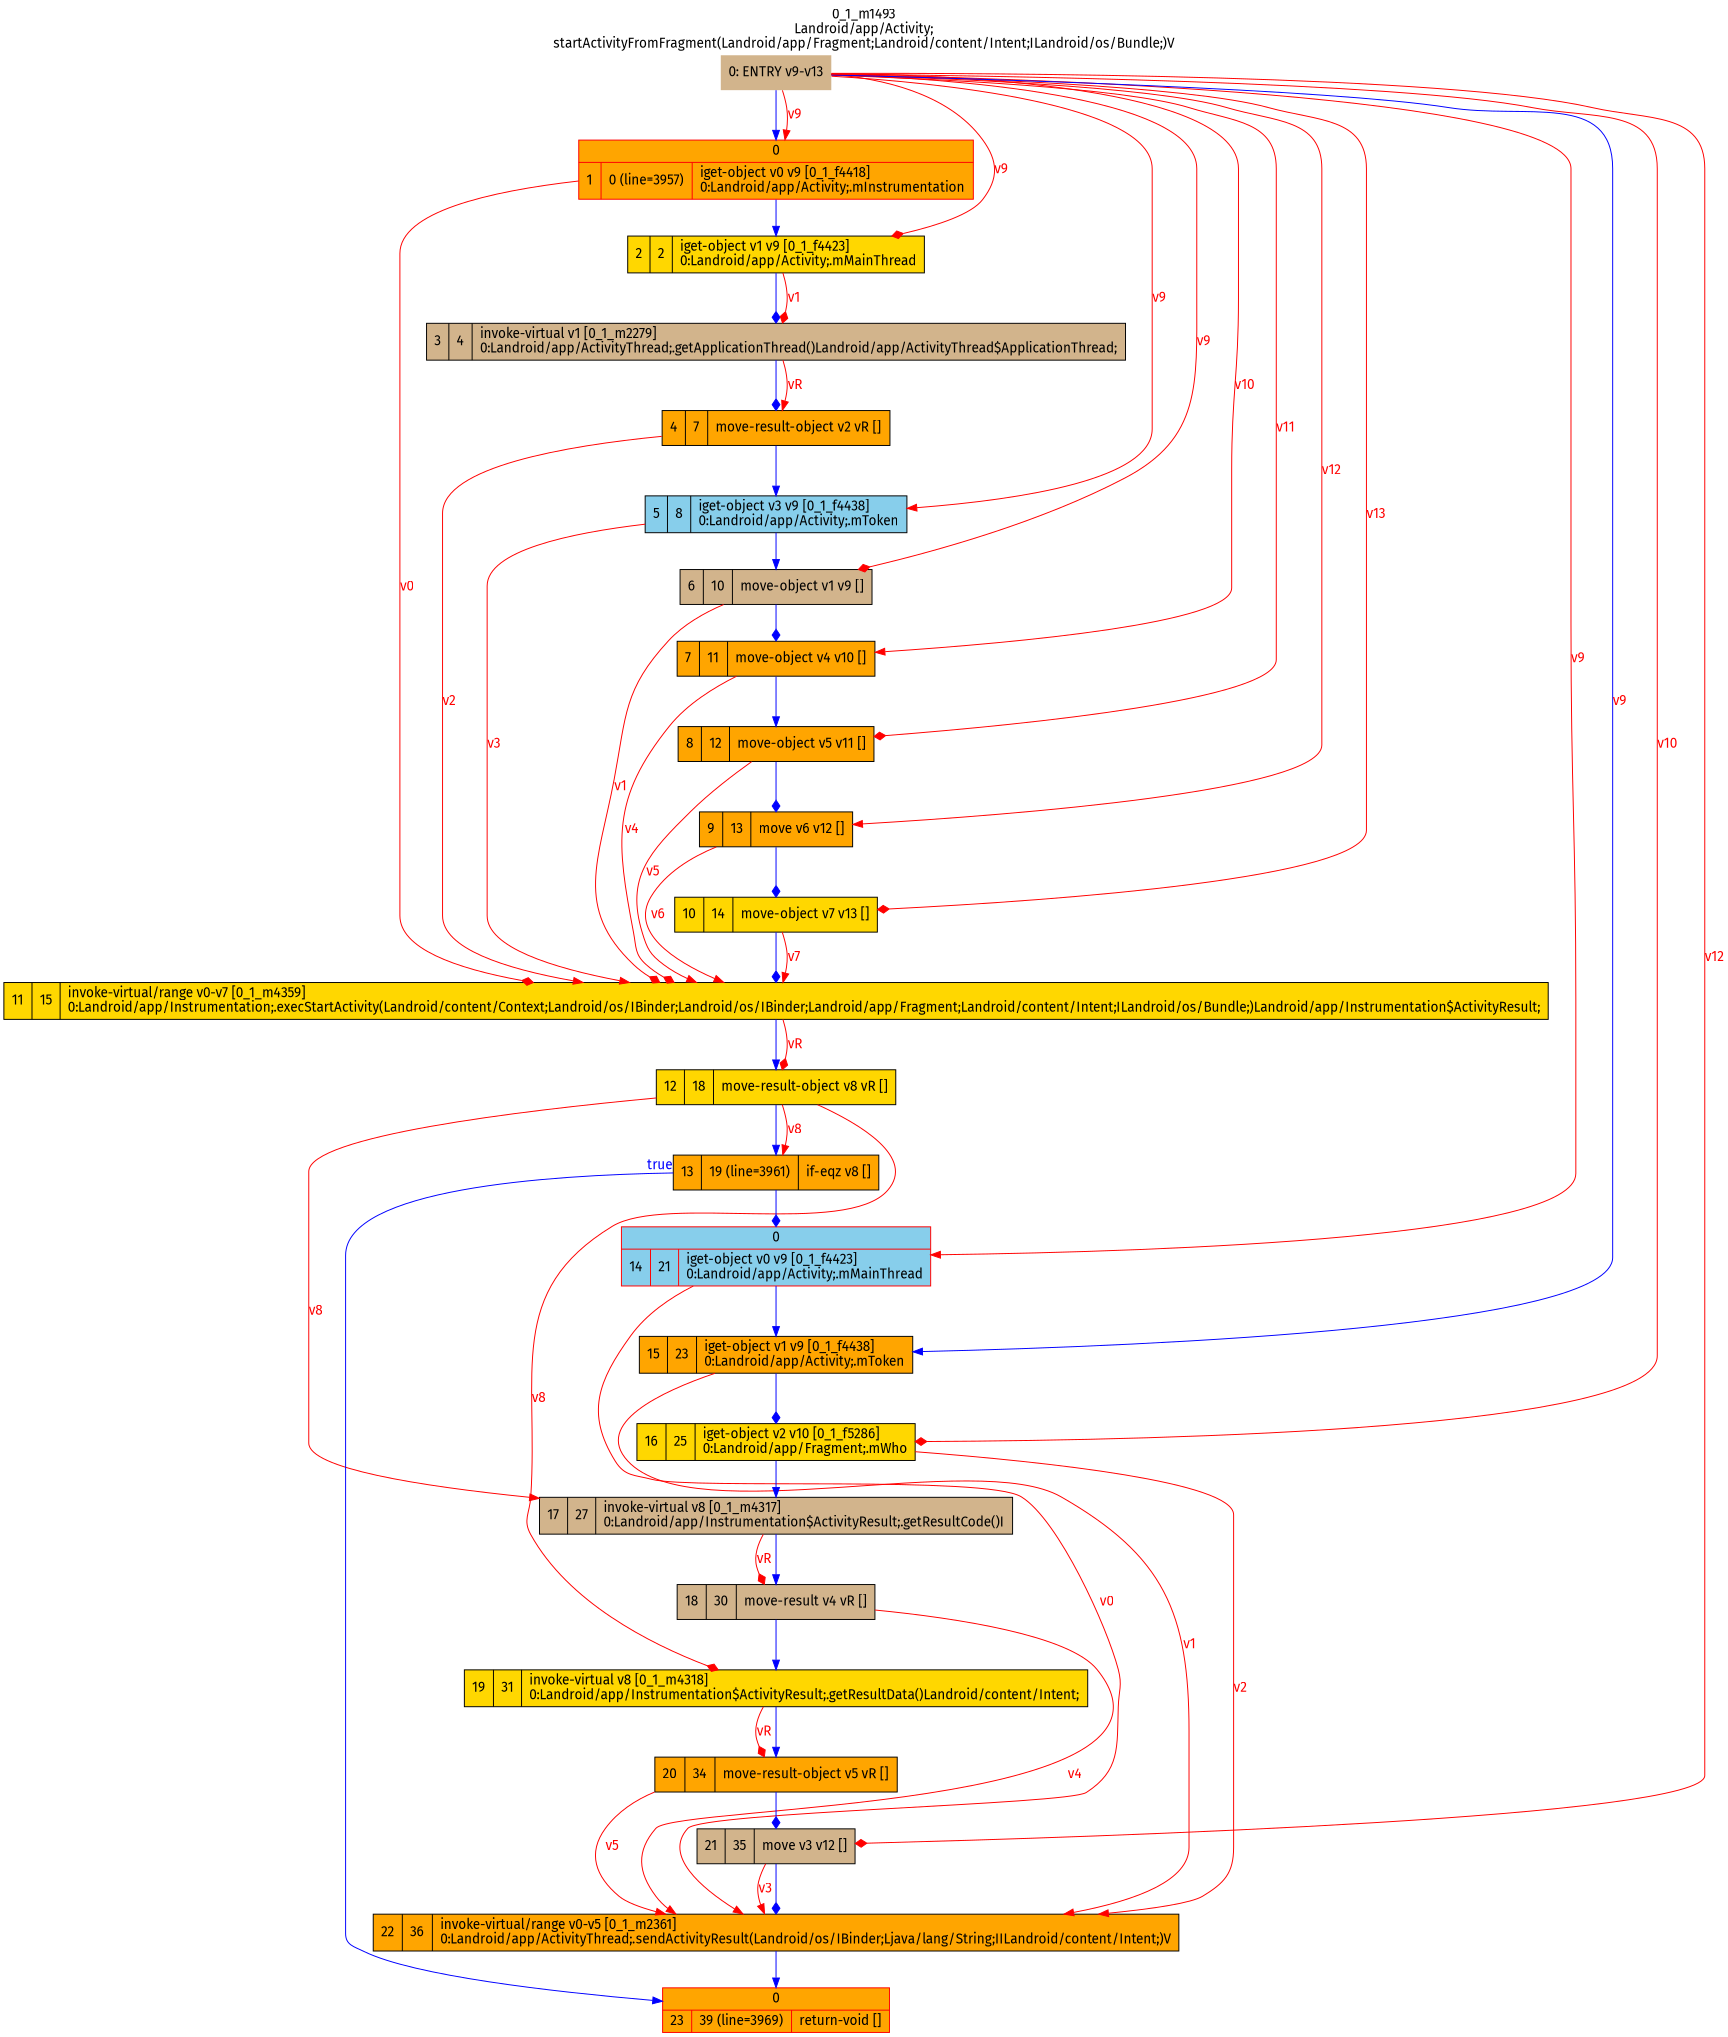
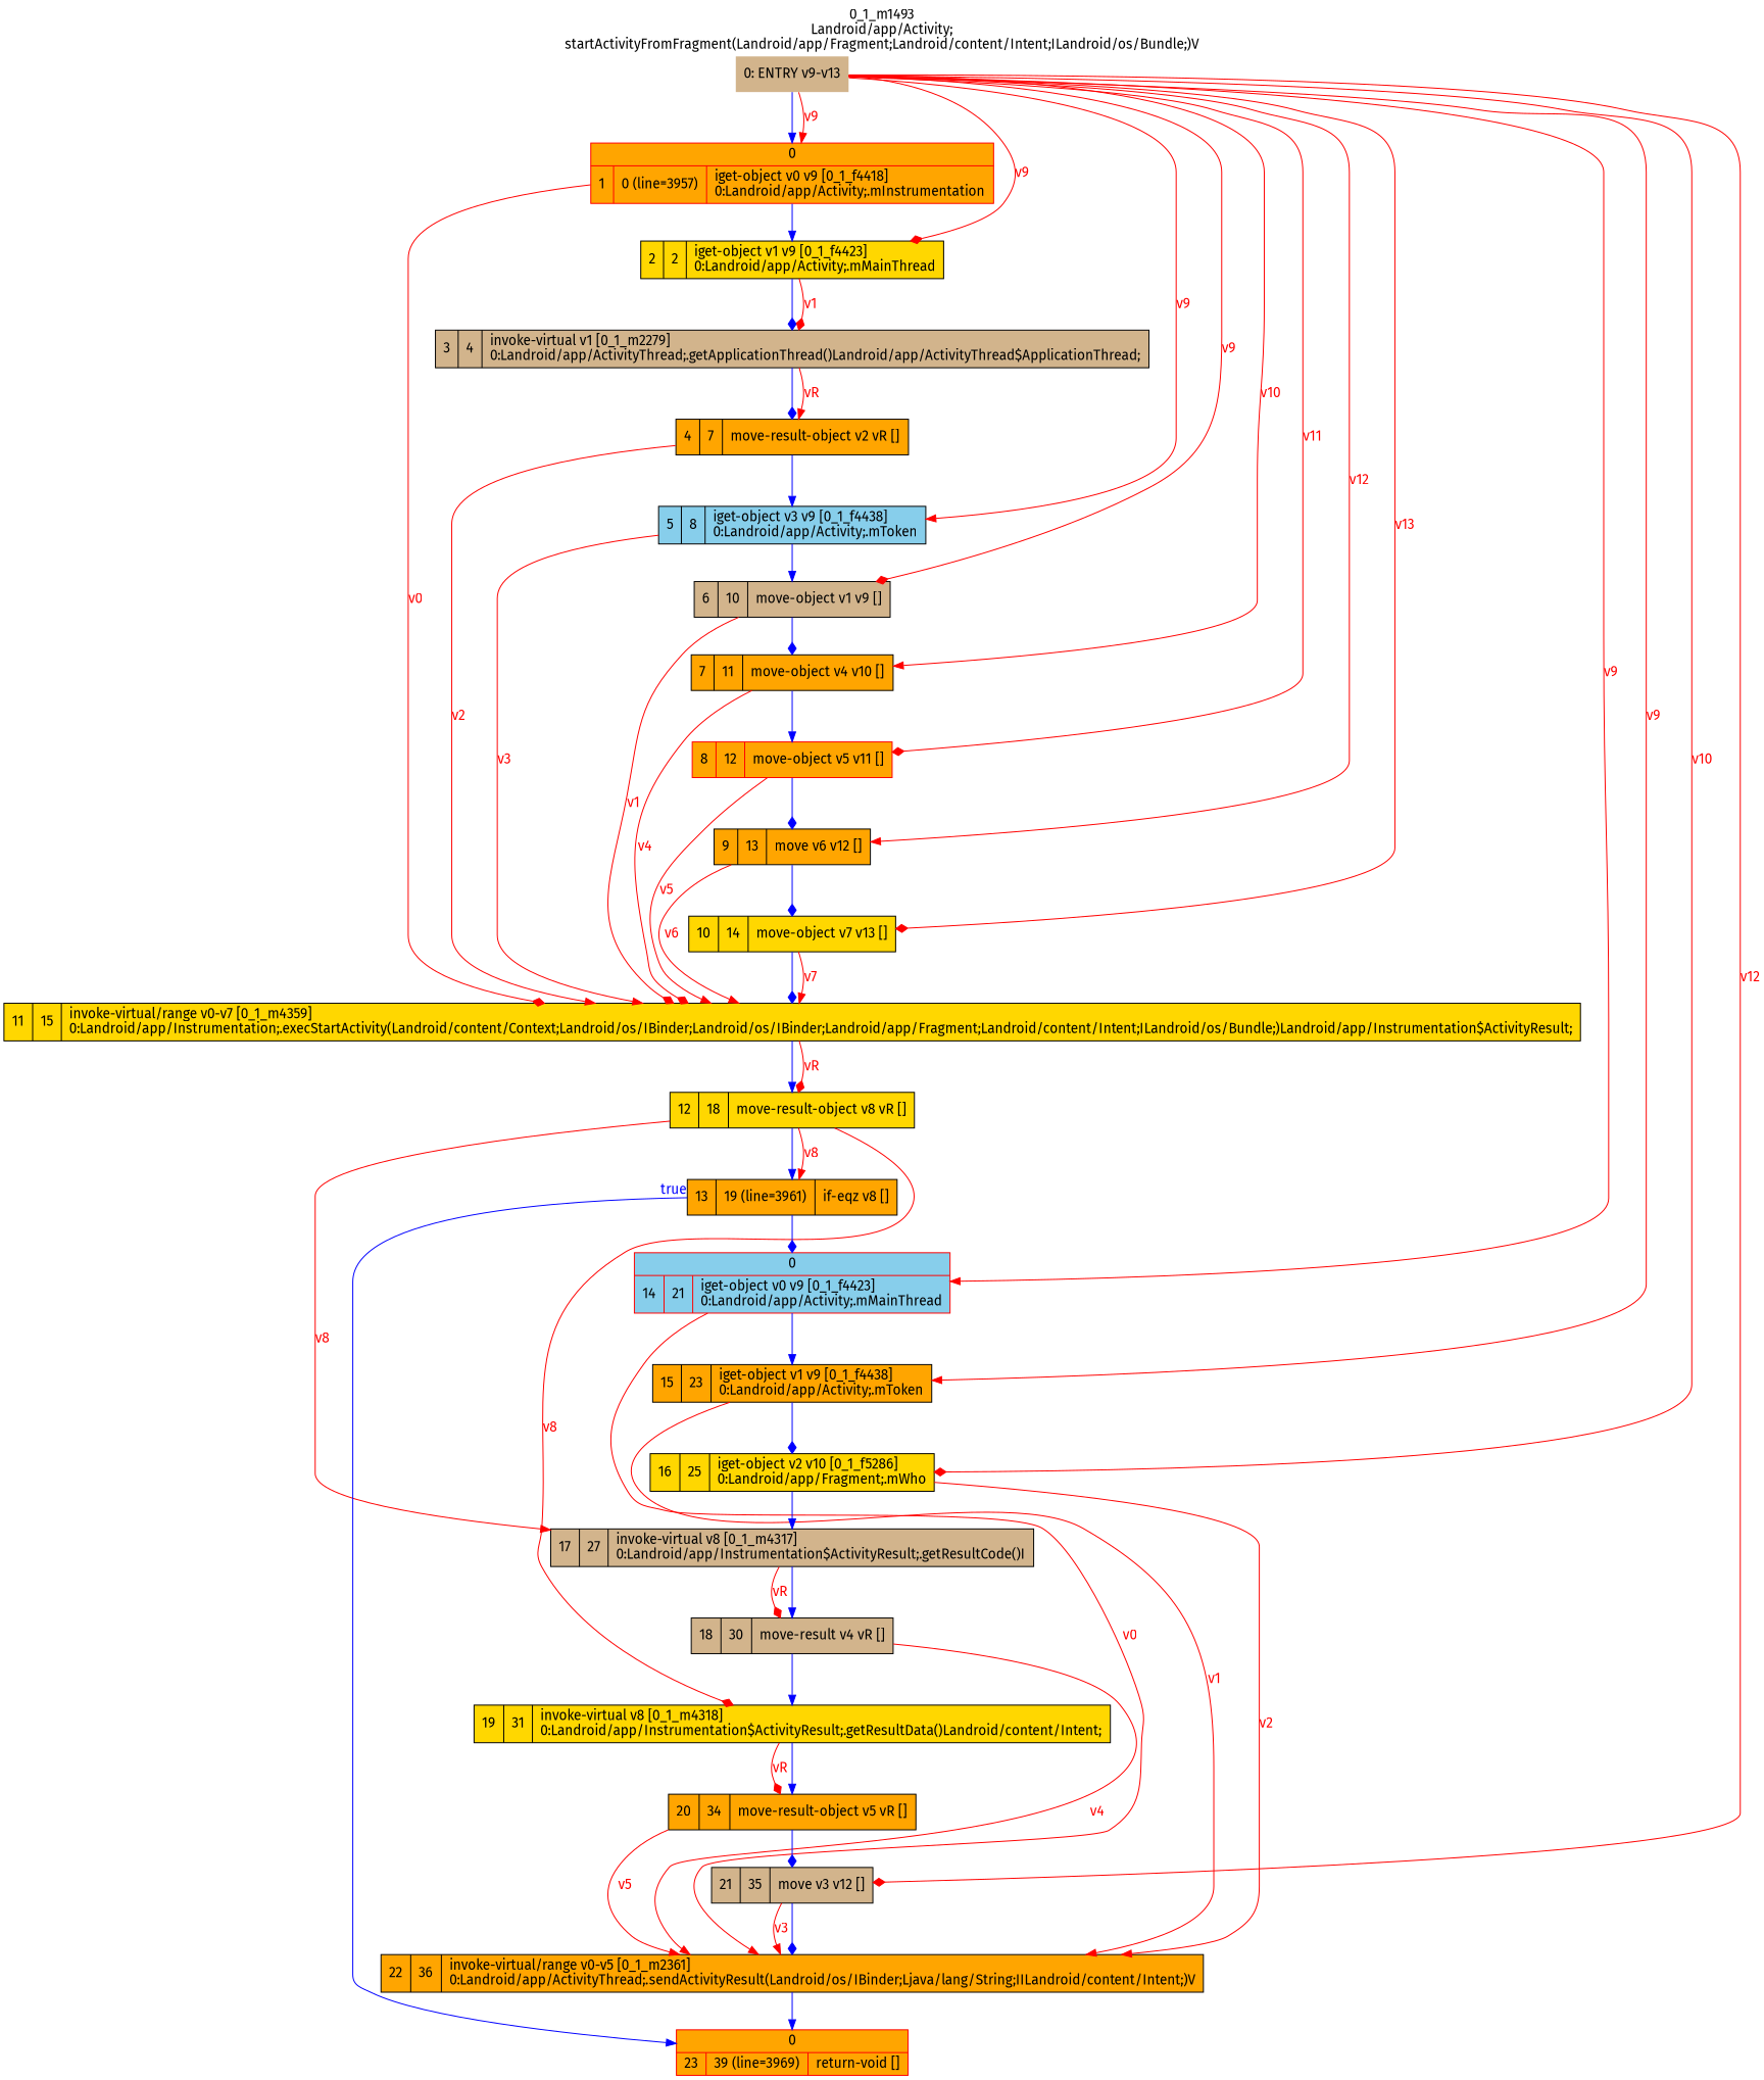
  digraph {
    fontname="Fira Sans"
    label="0_1_m1493\nLandroid/app/Activity;\nstartActivityFromFragment(Landroid/app/Fragment;Landroid/content/Intent;ILandroid/os/Bundle;)V"
    labelloc=t
    rankdir=UD
    node [fillcolor=orange fontname="Fira Sans" shape=record style=filled]
    edge [arrowhead=normal color=red fontcolor=red fontname="Fira Sans"]
    n1 [fillcolor=tan label="0: ENTRY v9-v13" shape=plaintext]
    n2 [color=red label="{0|{1|0 (line=3957)|iget-object v0 v9 [0_1_f4418]\l0:Landroid/app/Activity;.mInstrumentation\l}}"]
    n3 [fillcolor=gold label="2|2|iget-object v1 v9 [0_1_f4423]\l0:Landroid/app/Activity;.mMainThread\l"]
    n4 [fillcolor=skyblue label="5|8|iget-object v3 v9 [0_1_f4438]\l0:Landroid/app/Activity;.mToken\l"]
    n5 [fillcolor=tan label="6|10|move-object v1 v9 []\l"]
    n6 [label="7|11|move-object v4 v10 []\l"]
-   n7 [label="8|12|move-object v5 v11 []\l"]
+   n7 [label="8|12|move-object v5 v11 []\l" color=red]
    n8 [label="9|13|move v6 v12 []\l"]
    n9 [fillcolor=gold label="10|14|move-object v7 v13 []\l"]
    n10 [color=red fillcolor=skyblue label="{0|{14|21|iget-object v0 v9 [0_1_f4423]\l0:Landroid/app/Activity;.mMainThread\l}}"]
    n11 [label="15|23|iget-object v1 v9 [0_1_f4438]\l0:Landroid/app/Activity;.mToken\l"]
    n12 [fillcolor=gold label="16|25|iget-object v2 v10 [0_1_f5286]\l0:Landroid/app/Fragment;.mWho\l"]
    n13 [fillcolor=tan label="21|35|move v3 v12 []\l"]
    n14 [fillcolor=gold label="11|15|invoke-virtual/range v0-v7 [0_1_m4359]\l0:Landroid/app/Instrumentation;.execStartActivity(Landroid/content/Context;Landroid/os/IBinder;Landroid/os/IBinder;Landroid/app/Fragment;Landroid/content/Intent;ILandroid/os/Bundle;)Landroid/app/Instrumentation$ActivityResult;\l"]
    n15 [fillcolor=tan label="3|4|invoke-virtual v1 [0_1_m2279]\l0:Landroid/app/ActivityThread;.getApplicationThread()Landroid/app/ActivityThread$ApplicationThread;\l"]
    n16 [label="22|36|invoke-virtual/range v0-v5 [0_1_m2361]\l0:Landroid/app/ActivityThread;.sendActivityResult(Landroid/os/IBinder;Ljava/lang/String;IILandroid/content/Intent;)V\l"]
    n17 [fillcolor=tan label="17|27|invoke-virtual v8 [0_1_m4317]\l0:Landroid/app/Instrumentation$ActivityResult;.getResultCode()I\l"]
    n18 [fillcolor=gold label="12|18|move-result-object v8 vR []\l"]
    n19 [label="4|7|move-result-object v2 vR []\l"]
    n20 [label="13|19 (line=3961)|if-eqz v8 []\l"]
    n21 [fillcolor=gold label="19|31|invoke-virtual v8 [0_1_m4318]\l0:Landroid/app/Instrumentation$ActivityResult;.getResultData()Landroid/content/Intent;\l"]
    n22 [color=red label="{0|{23|39 (line=3969)|return-void []\l}}"]
    n23 [fillcolor=tan label="18|30|move-result v4 vR []\l"]
    n24 [label="20|34|move-result-object v5 vR []\l"]
    n1 -> n2 [color=blue fontcolor=blue weight=100]
    n1 -> n2 [label=v9]
    n1 -> n3 [arrowhead=diamond label=v9]
    n1 -> n4 [label=v9]
    n1 -> n5 [arrowhead=diamond label=v9]
    n1 -> n6 [label=v10]
    n1 -> n7 [arrowhead=diamond label=v11]
    n1 -> n8 [label=v12]
    n1 -> n9 [arrowhead=diamond label=v13]
    n1 -> n10 [label=v9]
-   n1 -> n11 [color=blue label=v9]
+   n1 -> n11 [label=v9]
    n1 -> n12 [arrowhead=diamond label=v10]
    n1 -> n13 [arrowhead=diamond label=v12]
    n2 -> n3 [color=blue fontcolor=blue weight=100]
    n2 -> n14 [arrowhead=diamond label=v0]
    n3 -> n15 [arrowhead=diamond color=blue fontcolor=blue weight=100]
    n3 -> n15 [arrowhead=diamond label=v1]
    n4 -> n5 [color=blue fontcolor=blue weight=100]
    n4 -> n14 [label=v3]
    n5 -> n6 [arrowhead=diamond color=blue fontcolor=blue weight=100]
    n5 -> n14 [arrowhead=diamond label=v1]
    n6 -> n7 [color=blue fontcolor=blue weight=100]
    n6 -> n14 [arrowhead=diamond label=v4]
    n7 -> n8 [arrowhead=diamond color=blue fontcolor=blue weight=100]
    n7 -> n14 [label=v5]
    n8 -> n9 [arrowhead=diamond color=blue fontcolor=blue weight=100]
    n8 -> n14 [label=v6]
    n9 -> n14 [arrowhead=diamond color=blue fontcolor=blue weight=100]
    n9 -> n14 [label=v7]
    n10 -> n11 [color=blue fontcolor=blue weight=100]
    n10 -> n16 [label=v0]
    n11 -> n12 [arrowhead=diamond color=blue fontcolor=blue weight=100]
    n11 -> n16 [label=v1]
    n12 -> n16 [label=v2]
    n12 -> n17 [color=blue fontcolor=blue weight=100]
    n13 -> n16 [arrowhead=diamond color=blue fontcolor=blue weight=100]
    n13 -> n16 [label=v3]
    n14 -> n18 [color=blue fontcolor=blue weight=100]
    n14 -> n18 [arrowhead=diamond label=vR]
    n15 -> n19 [arrowhead=diamond color=blue fontcolor=blue weight=100]
    n15 -> n19 [label=vR]
    n16 -> n22 [color=blue fontcolor=blue weight=100]
    n17 -> n23 [color=blue fontcolor=blue weight=100]
    n17 -> n23 [arrowhead=diamond label=vR]
    n18 -> n17 [label=v8]
    n18 -> n20 [color=blue fontcolor=blue weight=100]
    n18 -> n20 [label=v8]
    n18 -> n21 [arrowhead=diamond label=v8]
    n19 -> n4 [color=blue fontcolor=blue weight=100]
    n19 -> n14 [label=v2]
    n20 -> n10 [arrowhead=diamond color=blue fontcolor=blue weight=100]
    n20 -> n22 [color=blue fontcolor=blue taillabel=true weight=10]
    n21 -> n24 [color=blue fontcolor=blue weight=100]
    n21 -> n24 [arrowhead=diamond label=vR]
    n23 -> n16 [label=v4]
    n23 -> n21 [color=blue fontcolor=blue weight=100]
    n24 -> n13 [arrowhead=diamond color=blue fontcolor=blue weight=100]
    n24 -> n16 [label=v5]
  }
